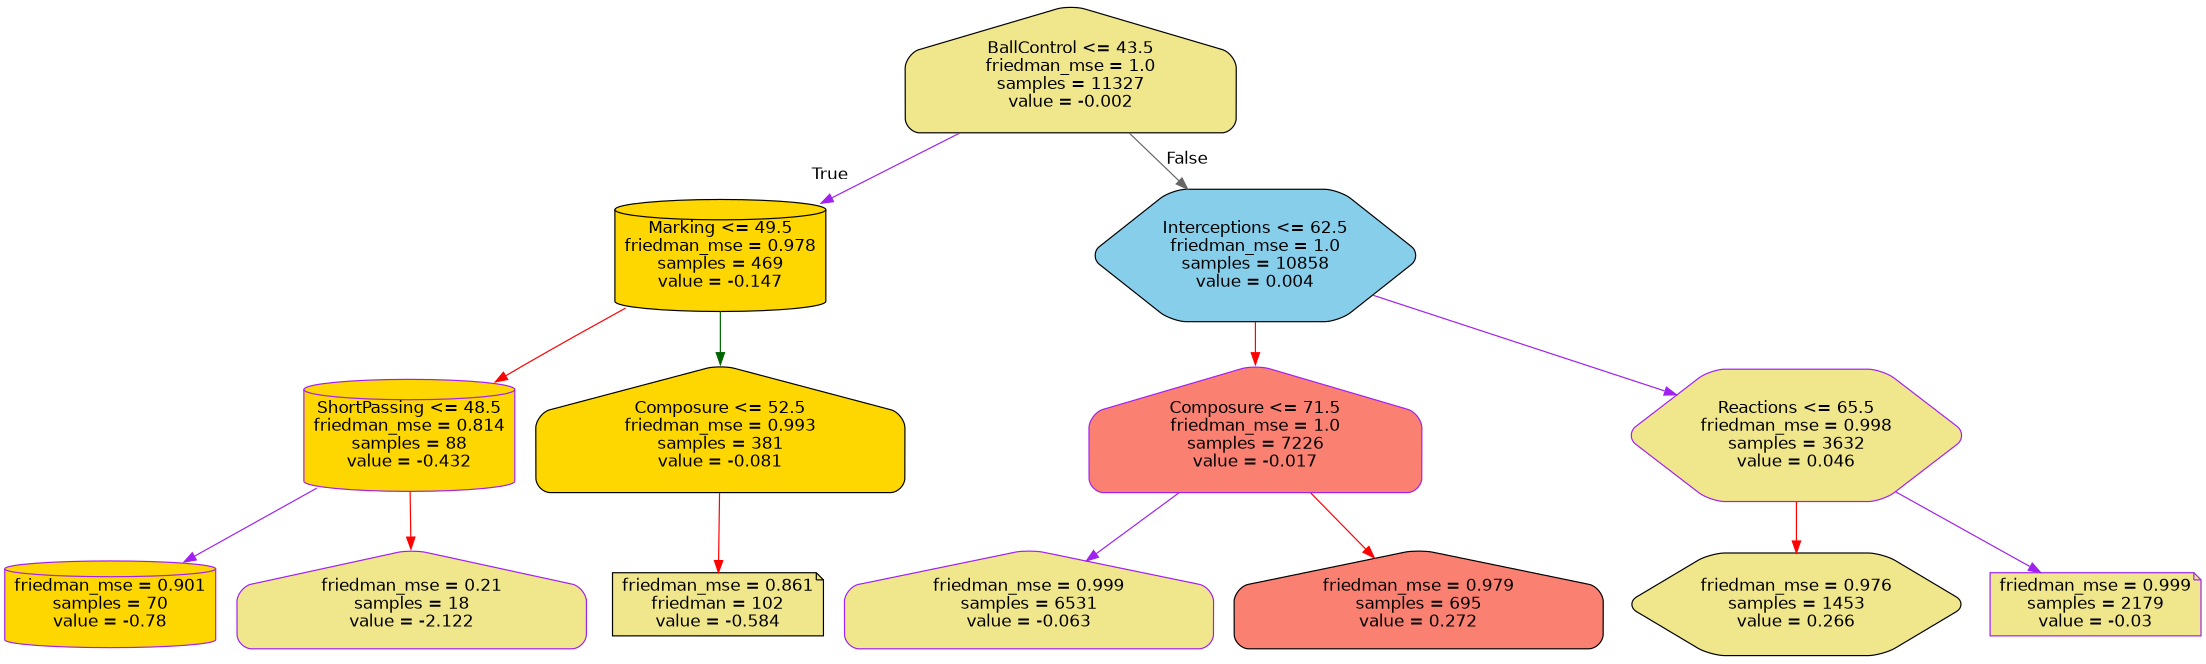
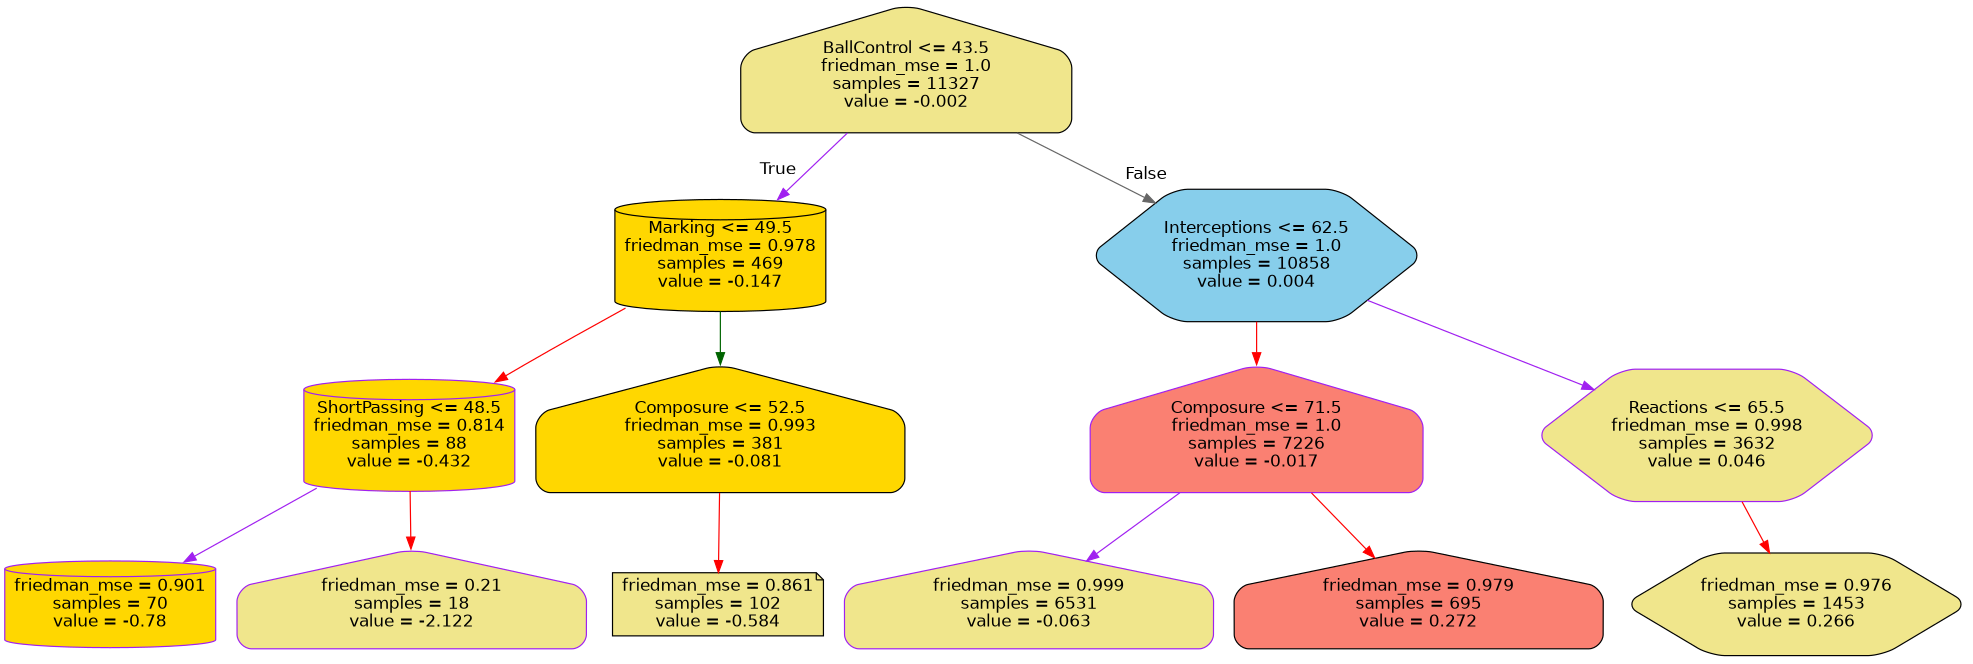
  digraph {
    node [color=black fillcolor=khaki fontname=helvetica shape=house style="filled, rounded"]
    edge [color=red fontname=helvetica]
    n1 [label="BallControl <= 43.5\nfriedman_mse = 1.0\nsamples = 11327\nvalue = -0.002"]
    n2 [fillcolor=gold label="Marking <= 49.5\nfriedman_mse = 0.978\nsamples = 469\nvalue = -0.147" shape=cylinder]
    n3 [fillcolor=skyblue label="Interceptions <= 62.5\nfriedman_mse = 1.0\nsamples = 10858\nvalue = 0.004" shape=hexagon]
    n4 [color=purple fillcolor=gold label="ShortPassing <= 48.5\nfriedman_mse = 0.814\nsamples = 88\nvalue = -0.432" shape=cylinder]
    n5 [fillcolor=gold label="Composure <= 52.5\nfriedman_mse = 0.993\nsamples = 381\nvalue = -0.081"]
    n6 [color=purple fillcolor=salmon label="Composure <= 71.5\nfriedman_mse = 1.0\nsamples = 7226\nvalue = -0.017"]
    n7 [color=purple label="Reactions <= 65.5\nfriedman_mse = 0.998\nsamples = 3632\nvalue = 0.046" shape=hexagon]
    n8 [color=purple fillcolor=gold label="friedman_mse = 0.901\nsamples = 70\nvalue = -0.78" shape=cylinder]
    n9 [color=purple label="friedman_mse = 0.21\nsamples = 18\nvalue = -2.122"]
-   n10 [label="friedman_mse = 0.861\nfriedman = 102\nvalue = -0.584" shape=note]
+   n10 [label="friedman_mse = 0.861\nsamples = 102\nvalue = -0.584" shape=note]
    n11 [color=purple label="friedman_mse = 0.999\nsamples = 6531\nvalue = -0.063"]
    n12 [fillcolor=salmon label="friedman_mse = 0.979\nsamples = 695\nvalue = 0.272"]
    n13 [label="friedman_mse = 0.976\nsamples = 1453\nvalue = 0.266" shape=hexagon]
-   n14 [color=purple label="friedman_mse = 0.999\nsamples = 2179\nvalue = -0.03" shape=note]
    n1 -> n2 [color=purple headlabel=True labelangle=45 labeldistance=2.5]
    n1 -> n3 [color=gray40 headlabel=False labelangle=-45 labeldistance=2.5]
    n2 -> n4
    n2 -> n5 [color=darkgreen]
    n3 -> n6
    n3 -> n7 [color=purple]
    n4 -> n8 [color=purple]
    n4 -> n9
    n5 -> n10
    n6 -> n11 [color=purple]
    n6 -> n12
    n7 -> n13
-   n7 -> n14 [color=purple]
  }
